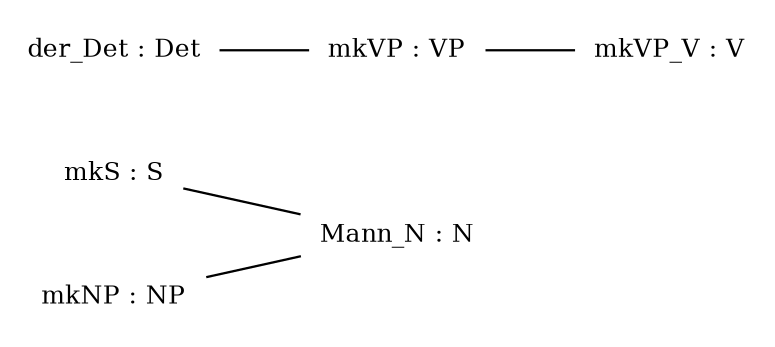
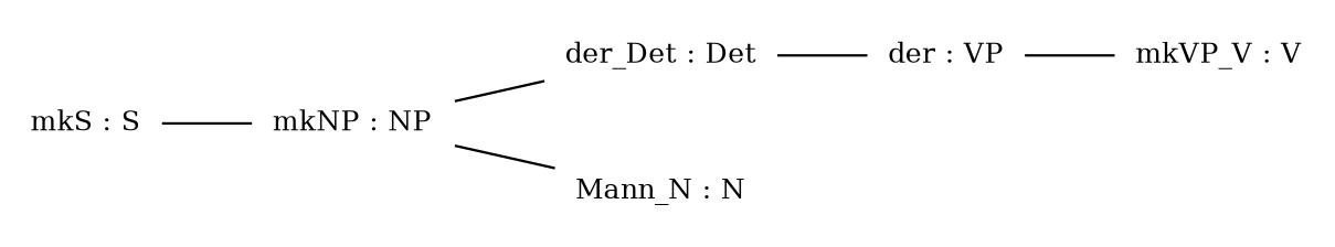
  graph {
    rankdir=LR
    node [fontsize=11 shape=plaintext style=solid]
    edge [style=solid]
    n1 [label="mkS : S"]
    n2 [label="mkNP : NP"]
    n3 [label="der_Det : Det"]
    n4 [label="Mann_N : N"]
-   n5 [label="mkVP : VP"]
+   n5 [label="der : VP"]
    n6 [label="mkVP_V : V"]
-   n1 -- n4
+   n1 -- n2
+   n2 -- n3
    n2 -- n4
    n3 -- n5
    n5 -- n6
  }
